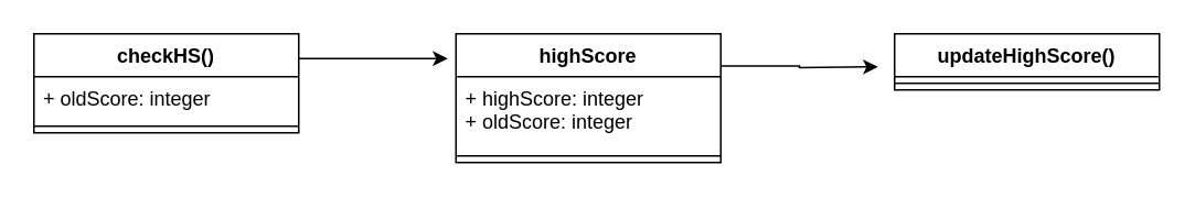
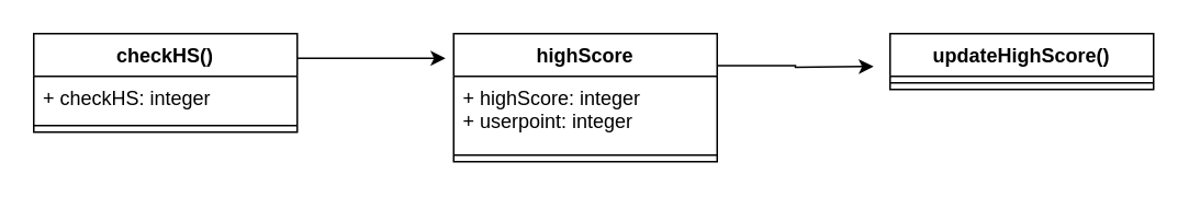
  <mxCell id="0" />
  <mxCell id="1" parent="0" />
  <mxCell id="2" style="edgeStyle=orthogonalEdgeStyle;rounded=0;orthogonalLoop=1;jettySize=auto;html=1;exitX=1;exitY=0.25;exitDx=0;exitDy=0;" edge="1" parent="1" source="3"><mxGeometry relative="1" as="geometry"><mxPoint x="270" y="35" as="targetPoint" /></mxGeometry></mxCell>
  <mxCell id="3" value="checkHS()" style="swimlane;fontStyle=1;align=center;verticalAlign=top;childLayout=stackLayout;horizontal=1;startSize=26;horizontalStack=0;resizeParent=1;resizeParentMax=0;resizeLast=0;collapsible=1;marginBottom=0;" vertex="1" parent="1"><mxGeometry x="20" y="20" width="160" height="60" as="geometry" /></mxCell>
- <mxCell id="4" value="+ oldScore: integer" style="text;strokeColor=none;fillColor=none;align=left;verticalAlign=top;spacingLeft=4;spacingRight=4;overflow=hidden;rotatable=0;points=[[0,0.5],[1,0.5]];portConstraint=eastwest;" vertex="1" parent="3"><mxGeometry y="26" width="160" height="26" as="geometry" /></mxCell>
+ <mxCell id="4" value="+ checkHS: integer" style="text;strokeColor=none;fillColor=none;align=left;verticalAlign=top;spacingLeft=4;spacingRight=4;overflow=hidden;rotatable=0;points=[[0,0.5],[1,0.5]];portConstraint=eastwest;" vertex="1" parent="3"><mxGeometry y="26" width="160" height="26" as="geometry" /></mxCell>
  <mxCell id="5" value="" style="line;strokeWidth=1;fillColor=none;align=left;verticalAlign=middle;spacingTop=-1;spacingLeft=3;spacingRight=3;rotatable=0;labelPosition=right;points=[];portConstraint=eastwest;" vertex="1" parent="3"><mxGeometry y="52" width="160" height="8" as="geometry" /></mxCell>
  <mxCell id="6" style="edgeStyle=orthogonalEdgeStyle;rounded=0;orthogonalLoop=1;jettySize=auto;html=1;exitX=1;exitY=0.25;exitDx=0;exitDy=0;" edge="1" parent="1" source="7"><mxGeometry relative="1" as="geometry"><mxPoint x="530" y="40" as="targetPoint" /></mxGeometry></mxCell>
  <mxCell id="7" value="highScore" style="swimlane;fontStyle=1;align=center;verticalAlign=top;childLayout=stackLayout;horizontal=1;startSize=26;horizontalStack=0;resizeParent=1;resizeParentMax=0;resizeLast=0;collapsible=1;marginBottom=0;" vertex="1" parent="1"><mxGeometry x="275" y="20" width="160" height="78" as="geometry" /></mxCell>
- <mxCell id="8" value="+ highScore: integer&#10;+ oldScore: integer&#10;" style="text;strokeColor=none;fillColor=none;align=left;verticalAlign=top;spacingLeft=4;spacingRight=4;overflow=hidden;rotatable=0;points=[[0,0.5],[1,0.5]];portConstraint=eastwest;" vertex="1" parent="7"><mxGeometry y="26" width="160" height="44" as="geometry" /></mxCell>
+ <mxCell id="8" value="+ highScore: integer&#10;+ userpoint: integer&#10;" style="text;strokeColor=none;fillColor=none;align=left;verticalAlign=top;spacingLeft=4;spacingRight=4;overflow=hidden;rotatable=0;points=[[0,0.5],[1,0.5]];portConstraint=eastwest;" vertex="1" parent="7"><mxGeometry y="26" width="160" height="44" as="geometry" /></mxCell>
  <mxCell id="9" value="" style="line;strokeWidth=1;fillColor=none;align=left;verticalAlign=middle;spacingTop=-1;spacingLeft=3;spacingRight=3;rotatable=0;labelPosition=right;points=[];portConstraint=eastwest;" vertex="1" parent="7"><mxGeometry y="70" width="160" height="8" as="geometry" /></mxCell>
  <mxCell id="10" value="updateHighScore()" style="swimlane;fontStyle=1;align=center;verticalAlign=top;childLayout=stackLayout;horizontal=1;startSize=26;horizontalStack=0;resizeParent=1;resizeParentMax=0;resizeLast=0;collapsible=1;marginBottom=0;" vertex="1" parent="1"><mxGeometry x="540" y="20" width="160" height="34" as="geometry" /></mxCell>
  <mxCell id="11" value="" style="line;strokeWidth=1;fillColor=none;align=left;verticalAlign=middle;spacingTop=-1;spacingLeft=3;spacingRight=3;rotatable=0;labelPosition=right;points=[];portConstraint=eastwest;" vertex="1" parent="10"><mxGeometry y="26" width="160" height="8" as="geometry" /></mxCell>
